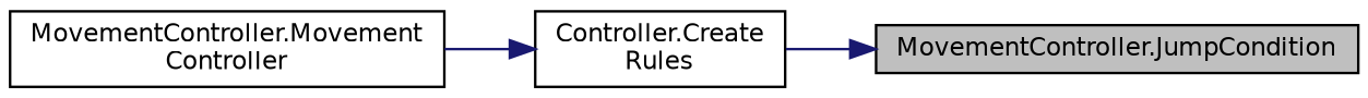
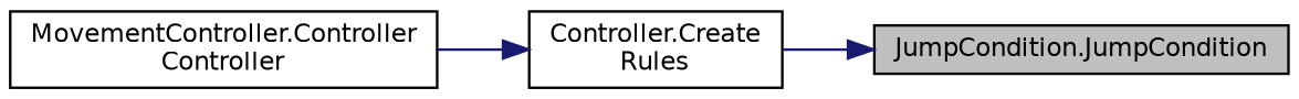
  digraph {
    rankdir=RL
    node [color=black fillcolor=white fontname=Helvetica fontsize=10 shape=record style=filled]
    edge [color=midnightblue dir=back fontname=Helvetica fontsize=10 labelfontname=Helvetica labelfontsize=10 style=solid]
-   n1 [fillcolor=grey75 fontcolor=black height=0.2 label="MovementController.JumpCondition" width=0.4]
+   n1 [fillcolor=grey75 fontcolor=black height=0.2 label="JumpCondition.JumpCondition" width=0.4]
    n2 [height=0.2 label="Controller.Create\lRules" width=0.4]
-   n3 [height=0.2 label="MovementController.Movement\lController" width=0.4]
+   n3 [height=0.2 label="MovementController.Controller\lController" width=0.4]
    n1 -> n2
    n2 -> n3
  }
